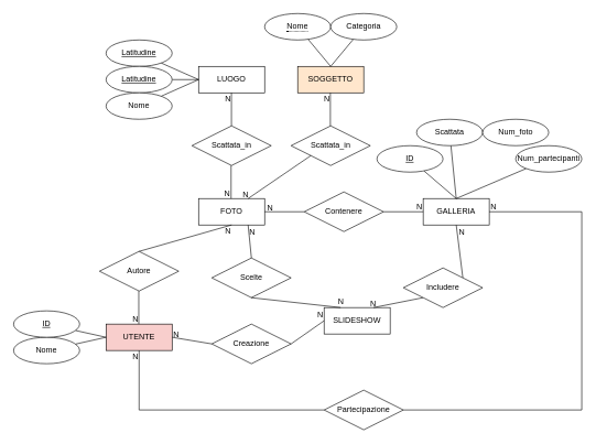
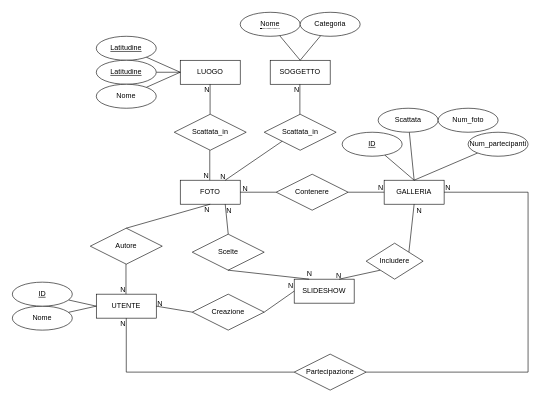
  <mxCell id="0" />
  <mxCell id="1" parent="0" />
  <mxCell id="2" value="FOTO" style="whiteSpace=wrap;html=1;align=center;" parent="1" vertex="1"><mxGeometry x="300" y="300" width="100" height="40" as="geometry" /></mxCell>
- <mxCell id="3" value="UTENTE" style="whiteSpace=wrap;html=1;align=center;fillColor=#f8cecc;" parent="1" vertex="1"><mxGeometry y="490" width="100" height="40" as="geometry" x="160" /></mxCell>
+ <mxCell id="3" value="UTENTE" style="whiteSpace=wrap;html=1;align=center;" parent="1" vertex="1"><mxGeometry y="490" width="100" height="40" as="geometry" x="160" /></mxCell>
  <mxCell id="4" value="GALLERIA" style="whiteSpace=wrap;html=1;align=center;" parent="1" vertex="1"><mxGeometry x="640" y="300" width="100" height="40" as="geometry" /></mxCell>
- <mxCell id="5" value="SOGGETTO" style="whiteSpace=wrap;html=1;align=center;fillColor=#ffe6cc;" parent="1" vertex="1"><mxGeometry x="450" y="100" width="100" height="40" as="geometry" /></mxCell>
+ <mxCell id="5" value="SOGGETTO" style="whiteSpace=wrap;html=1;align=center;" parent="1" vertex="1"><mxGeometry x="450" y="100" width="100" height="40" as="geometry" /></mxCell>
  <mxCell id="6" value="LUOGO" style="whiteSpace=wrap;html=1;align=center;" parent="1" vertex="1"><mxGeometry x="300" y="100" width="100" height="40" as="geometry" /></mxCell>
  <mxCell id="7" style="rounded=0;orthogonalLoop=1;jettySize=auto;html=1;endArrow=none;endFill=0;" parent="1" source="8" edge="1"><mxGeometry relative="1" as="geometry"><mxPoint y="510" as="targetPoint" x="160" /></mxGeometry></mxCell>
  <mxCell id="8" value="Nome" style="ellipse;whiteSpace=wrap;html=1;align=center;" parent="1" vertex="1"><mxGeometry x="20" y="510" width="100" height="40" as="geometry" /></mxCell>
  <mxCell id="9" style="rounded=0;orthogonalLoop=1;jettySize=auto;html=1;entryX=0;entryY=0.5;entryDx=0;entryDy=0;endArrow=none;endFill=0;" parent="1" source="10" edge="1"><mxGeometry relative="1" as="geometry"><mxPoint y="510" as="targetPoint" x="160" /></mxGeometry></mxCell>
  <mxCell id="10" value="&lt;u&gt;ID&lt;/u&gt;" style="ellipse;whiteSpace=wrap;html=1;align=center;" parent="1" vertex="1"><mxGeometry x="20" y="470" width="100" height="40" as="geometry" /></mxCell>
  <mxCell id="11" value="Autore" style="shape=rhombus;perimeter=rhombusPerimeter;whiteSpace=wrap;html=1;align=center;" parent="1" vertex="1"><mxGeometry x="150" y="380" width="120" height="60" as="geometry" /></mxCell>
  <mxCell id="12" value="" style="endArrow=none;html=1;rounded=0;exitX=0.5;exitY=0;exitDx=0;exitDy=0;entryX=0.5;entryY=1;entryDx=0;entryDy=0;" parent="1" source="11" target="2" edge="1"><mxGeometry relative="1" as="geometry"><mxPoint x="440" y="310" as="sourcePoint" /><mxPoint x="380" y="360" as="targetPoint" /></mxGeometry></mxCell>
  <mxCell id="13" value="N" style="resizable=0;html=1;whiteSpace=wrap;align=right;verticalAlign=bottom;" parent="12" connectable="0" vertex="1"><mxGeometry x="1" relative="1" as="geometry"><mxPoint y="17" as="offset" /></mxGeometry></mxCell>
  <mxCell id="14" value="" style="endArrow=none;html=1;rounded=0;exitX=0.5;exitY=1;exitDx=0;exitDy=0;entryX=0.5;entryY=0;entryDx=0;entryDy=0;" parent="1" edge="1"><mxGeometry relative="1" as="geometry"><mxPoint x="209.5" y="440" as="sourcePoint" /><mxPoint x="209.5" y="490" as="targetPoint" /></mxGeometry></mxCell>
  <mxCell id="15" value="N" style="resizable=0;html=1;whiteSpace=wrap;align=right;verticalAlign=bottom;" parent="14" connectable="0" vertex="1"><mxGeometry x="1" relative="1" as="geometry"><mxPoint y="1" as="offset" /></mxGeometry></mxCell>
  <mxCell id="16" value="" style="endArrow=none;html=1;rounded=0;exitX=0.5;exitY=0;exitDx=0;exitDy=0;entryX=0.5;entryY=1;entryDx=0;entryDy=0;" parent="1" edge="1"><mxGeometry relative="1" as="geometry"><mxPoint x="349.75" y="190" as="sourcePoint" /><mxPoint x="349.75" y="140" as="targetPoint" /></mxGeometry></mxCell>
  <mxCell id="17" value="N" style="resizable=0;html=1;whiteSpace=wrap;align=right;verticalAlign=bottom;" parent="16" connectable="0" vertex="1"><mxGeometry x="1" relative="1" as="geometry"><mxPoint y="17" as="offset" /></mxGeometry></mxCell>
  <mxCell id="18" value="" style="endArrow=none;html=1;rounded=0;exitX=0.5;exitY=1;exitDx=0;exitDy=0;entryX=0.5;entryY=0;entryDx=0;entryDy=0;" parent="1" edge="1"><mxGeometry relative="1" as="geometry"><mxPoint x="349.25" y="250" as="sourcePoint" /><mxPoint x="349.25" y="300" as="targetPoint" /></mxGeometry></mxCell>
  <mxCell id="19" value="N" style="resizable=0;html=1;whiteSpace=wrap;align=right;verticalAlign=bottom;" parent="18" connectable="0" vertex="1"><mxGeometry x="1" relative="1" as="geometry"><mxPoint y="1" as="offset" /></mxGeometry></mxCell>
  <mxCell id="20" value="Scattata_in" style="shape=rhombus;perimeter=rhombusPerimeter;whiteSpace=wrap;html=1;align=center;" parent="1" vertex="1"><mxGeometry x="290" y="190" width="120" height="60" as="geometry" /></mxCell>
  <mxCell id="21" style="rounded=0;orthogonalLoop=1;jettySize=auto;html=1;entryX=0;entryY=0.5;entryDx=0;entryDy=0;endArrow=none;endFill=0;" parent="1" source="22" target="6" edge="1"><mxGeometry relative="1" as="geometry" /></mxCell>
  <mxCell id="22" value="&lt;u&gt;Latitudine&lt;/u&gt;" style="ellipse;whiteSpace=wrap;html=1;align=center;" parent="1" vertex="1"><mxGeometry y="60" width="100" height="40" as="geometry" x="160" /></mxCell>
  <mxCell id="23" style="rounded=0;orthogonalLoop=1;jettySize=auto;html=1;entryX=0;entryY=0.5;entryDx=0;entryDy=0;endArrow=none;endFill=0;" parent="1" source="24" target="6" edge="1"><mxGeometry relative="1" as="geometry" /></mxCell>
  <mxCell id="24" value="&lt;u&gt;Latitudine&lt;/u&gt;" style="ellipse;whiteSpace=wrap;html=1;align=center;" parent="1" vertex="1"><mxGeometry y="100" width="100" height="40" as="geometry" x="160" /></mxCell>
  <mxCell id="25" style="rounded=0;orthogonalLoop=1;jettySize=auto;html=1;entryX=0;entryY=0.5;entryDx=0;entryDy=0;endArrow=none;endFill=0;" parent="1" source="26" target="6" edge="1"><mxGeometry relative="1" as="geometry" /></mxCell>
  <mxCell id="26" value="Nome" style="ellipse;whiteSpace=wrap;html=1;align=center;" parent="1" vertex="1"><mxGeometry y="140" width="100" height="40" as="geometry" x="160" /></mxCell>
  <mxCell id="27" value="Scattata_in" style="shape=rhombus;perimeter=rhombusPerimeter;whiteSpace=wrap;html=1;align=center;" parent="1" vertex="1"><mxGeometry x="440" y="190" width="120" height="60" as="geometry" /></mxCell>
  <mxCell id="28" value="" style="endArrow=none;html=1;rounded=0;exitX=0;exitY=1;exitDx=0;exitDy=0;entryX=0.75;entryY=0;entryDx=0;entryDy=0;" parent="1" source="27" target="2" edge="1"><mxGeometry relative="1" as="geometry"><mxPoint x="360" y="400" as="sourcePoint" /><mxPoint x="360" y="350" as="targetPoint" /></mxGeometry></mxCell>
  <mxCell id="29" value="N" style="resizable=0;html=1;whiteSpace=wrap;align=right;verticalAlign=bottom;" parent="28" connectable="0" vertex="1"><mxGeometry x="1" relative="1" as="geometry"><mxPoint x="2" y="2" as="offset" /></mxGeometry></mxCell>
  <mxCell id="30" value="" style="endArrow=none;html=1;rounded=0;exitX=0.5;exitY=0;exitDx=0;exitDy=0;entryX=0.5;entryY=1;entryDx=0;entryDy=0;" parent="1" edge="1"><mxGeometry relative="1" as="geometry"><mxPoint x="499.5" y="190" as="sourcePoint" /><mxPoint x="499.5" y="140" as="targetPoint" /></mxGeometry></mxCell>
  <mxCell id="31" value="N" style="resizable=0;html=1;whiteSpace=wrap;align=right;verticalAlign=bottom;" parent="30" connectable="0" vertex="1"><mxGeometry x="1" relative="1" as="geometry"><mxPoint y="17" as="offset" /></mxGeometry></mxCell>
  <mxCell id="32" style="rounded=0;orthogonalLoop=1;jettySize=auto;html=1;entryX=0.5;entryY=0;entryDx=0;entryDy=0;endArrow=none;endFill=0;" parent="1" target="5" edge="1"><mxGeometry relative="1" as="geometry"><mxPoint x="534.189" y="58.974" as="sourcePoint" /></mxGeometry></mxCell>
  <mxCell id="33" style="rounded=0;orthogonalLoop=1;jettySize=auto;html=1;entryX=0.5;entryY=0;entryDx=0;entryDy=0;endArrow=none;endFill=0;" parent="1" target="5" edge="1"><mxGeometry relative="1" as="geometry"><mxPoint x="465.811" y="58.974" as="sourcePoint" /></mxGeometry></mxCell>
  <mxCell id="34" value="SLIDESHOW" style="whiteSpace=wrap;html=1;align=center;" parent="1" vertex="1"><mxGeometry x="490" y="465" width="100" height="40" as="geometry" /></mxCell>
  <mxCell id="35" value="Contenere" style="shape=rhombus;perimeter=rhombusPerimeter;whiteSpace=wrap;html=1;align=center;" parent="1" vertex="1"><mxGeometry x="460" y="290" width="120" height="60" as="geometry" /></mxCell>
  <mxCell id="36" value="Scelte" style="shape=rhombus;perimeter=rhombusPerimeter;whiteSpace=wrap;html=1;align=center;" parent="1" vertex="1"><mxGeometry x="320" y="390" width="120" height="60" as="geometry" /></mxCell>
  <mxCell id="37" value="" style="endArrow=none;html=1;rounded=0;entryX=0.75;entryY=1;entryDx=0;entryDy=0;exitX=0.5;exitY=0;exitDx=0;exitDy=0;" parent="1" source="36" target="2" edge="1"><mxGeometry relative="1" as="geometry"><mxPoint x="300" y="409.5" as="sourcePoint" /><mxPoint x="460" y="409.5" as="targetPoint" /></mxGeometry></mxCell>
  <mxCell id="38" value="N" style="resizable=0;html=1;whiteSpace=wrap;align=right;verticalAlign=bottom;" parent="37" connectable="0" vertex="1"><mxGeometry x="1" relative="1" as="geometry"><mxPoint x="12" y="19" as="offset" /></mxGeometry></mxCell>
  <mxCell id="39" value="" style="endArrow=none;html=1;rounded=0;exitX=1;exitY=0.5;exitDx=0;exitDy=0;" parent="1" source="35" edge="1"><mxGeometry relative="1" as="geometry"><mxPoint x="480" y="320" as="sourcePoint" /><mxPoint x="640" y="320" as="targetPoint" /></mxGeometry></mxCell>
  <mxCell id="40" value="N" style="resizable=0;html=1;whiteSpace=wrap;align=right;verticalAlign=bottom;" parent="39" connectable="0" vertex="1"><mxGeometry x="1" relative="1" as="geometry" /></mxCell>
  <mxCell id="41" value="" style="endArrow=none;html=1;rounded=0;" parent="1" edge="1"><mxGeometry relative="1" as="geometry"><mxPoint x="460" y="320" as="sourcePoint" /><mxPoint x="400" y="320" as="targetPoint" /></mxGeometry></mxCell>
  <mxCell id="42" value="N" style="resizable=0;html=1;whiteSpace=wrap;align=right;verticalAlign=bottom;" parent="41" connectable="0" vertex="1"><mxGeometry x="1" relative="1" as="geometry"><mxPoint x="14" y="2" as="offset" /></mxGeometry></mxCell>
  <mxCell id="43" value="" style="endArrow=none;html=1;rounded=0;exitX=1;exitY=0;exitDx=0;exitDy=0;entryX=0.5;entryY=1;entryDx=0;entryDy=0;" parent="1" source="53" target="4" edge="1"><mxGeometry relative="1" as="geometry"><mxPoint x="630" y="404" as="sourcePoint" /><mxPoint x="790" y="404" as="targetPoint" /></mxGeometry></mxCell>
  <mxCell id="44" value="N" style="resizable=0;html=1;whiteSpace=wrap;align=right;verticalAlign=bottom;" parent="43" connectable="0" vertex="1"><mxGeometry x="1" relative="1" as="geometry"><mxPoint x="14" y="19" as="offset" /></mxGeometry></mxCell>
  <mxCell id="45" value="" style="endArrow=none;html=1;rounded=0;exitX=0;exitY=1;exitDx=0;exitDy=0;entryX=0.75;entryY=0;entryDx=0;entryDy=0;" parent="1" source="53" target="34" edge="1"><mxGeometry relative="1" as="geometry"><mxPoint x="500" y="530" as="sourcePoint" /><mxPoint x="660" y="530" as="targetPoint" /></mxGeometry></mxCell>
  <mxCell id="46" value="N" style="resizable=0;html=1;whiteSpace=wrap;align=right;verticalAlign=bottom;" parent="45" connectable="0" vertex="1"><mxGeometry x="1" relative="1" as="geometry"><mxPoint x="5" y="2" as="offset" /></mxGeometry></mxCell>
  <mxCell id="47" value="" style="endArrow=none;html=1;rounded=0;entryX=0;entryY=0.5;entryDx=0;entryDy=0;exitX=1;exitY=0.5;exitDx=0;exitDy=0;" parent="1" source="54" target="34" edge="1"><mxGeometry relative="1" as="geometry"><mxPoint x="340" y="610" as="sourcePoint" /><mxPoint x="500" y="610" as="targetPoint" /></mxGeometry></mxCell>
  <mxCell id="48" value="N" style="resizable=0;html=1;whiteSpace=wrap;align=right;verticalAlign=bottom;" parent="47" connectable="0" vertex="1"><mxGeometry x="1" relative="1" as="geometry" /></mxCell>
  <mxCell id="49" value="" style="endArrow=none;html=1;rounded=0;entryX=1;entryY=0.5;entryDx=0;entryDy=0;exitX=0;exitY=0.5;exitDx=0;exitDy=0;" parent="1" source="54" target="3" edge="1"><mxGeometry relative="1" as="geometry"><mxPoint x="790" y="410" as="sourcePoint" /><mxPoint x="950" y="410" as="targetPoint" /></mxGeometry></mxCell>
  <mxCell id="50" value="N" style="resizable=0;html=1;whiteSpace=wrap;align=right;verticalAlign=bottom;" parent="49" connectable="0" vertex="1"><mxGeometry x="1" relative="1" as="geometry"><mxPoint x="12" y="4" as="offset" /></mxGeometry></mxCell>
  <mxCell id="51" value="" style="endArrow=none;html=1;rounded=0;exitX=0.5;exitY=1;exitDx=0;exitDy=0;entryX=0.25;entryY=0;entryDx=0;entryDy=0;" parent="1" target="34" edge="1"><mxGeometry relative="1" as="geometry"><mxPoint x="379.5" y="450" as="sourcePoint" /><mxPoint x="379.5" y="500" as="targetPoint" /></mxGeometry></mxCell>
  <mxCell id="52" value="N" style="resizable=0;html=1;whiteSpace=wrap;align=right;verticalAlign=bottom;" parent="51" connectable="0" vertex="1"><mxGeometry x="1" relative="1" as="geometry"><mxPoint x="6" y="-1" as="offset" /></mxGeometry></mxCell>
- <mxCell id="53" value="Includere" style="shape=rhombus;perimeter=rhombusPerimeter;whiteSpace=wrap;html=1;align=center;" parent="1" vertex="1"><mxGeometry x="610" y="405" width="120" height="60" as="geometry" /></mxCell>
+ <mxCell id="53" value="Includere" style="shape=rhombus;perimeter=rhombusPerimeter;whiteSpace=wrap;html=1;align=center;" parent="1" vertex="1"><mxGeometry x="610" y="405" width="95" height="60" as="geometry" /></mxCell>
  <mxCell id="54" value="Creazione" style="shape=rhombus;perimeter=rhombusPerimeter;whiteSpace=wrap;html=1;align=center;" parent="1" vertex="1"><mxGeometry x="320" y="490" width="120" height="60" as="geometry" /></mxCell>
  <mxCell id="55" value="Partecipazione" style="shape=rhombus;perimeter=rhombusPerimeter;whiteSpace=wrap;html=1;align=center;" parent="1" vertex="1"><mxGeometry x="490" y="590" width="120" height="60" as="geometry" /></mxCell>
  <mxCell id="56" value="" style="endArrow=none;html=1;rounded=0;entryX=1;entryY=0.5;entryDx=0;entryDy=0;exitX=1;exitY=0.5;exitDx=0;exitDy=0;" parent="1" source="55" target="4" edge="1"><mxGeometry relative="1" as="geometry"><mxPoint x="610" y="609.5" as="sourcePoint" /><mxPoint x="950" y="610" as="targetPoint" /><Array as="points"><mxPoint x="880" y="620" /><mxPoint x="880" y="320" /></Array></mxGeometry></mxCell>
  <mxCell id="57" value="N" style="resizable=0;html=1;whiteSpace=wrap;align=right;verticalAlign=bottom;" parent="56" connectable="0" vertex="1"><mxGeometry x="1" relative="1" as="geometry"><mxPoint x="12" y="1" as="offset" /></mxGeometry></mxCell>
  <mxCell id="58" value="" style="endArrow=none;html=1;rounded=0;entryX=0.5;entryY=1;entryDx=0;entryDy=0;exitX=0;exitY=0.5;exitDx=0;exitDy=0;" parent="1" source="55" target="3" edge="1"><mxGeometry relative="1" as="geometry"><mxPoint x="310" y="625" as="sourcePoint" /><mxPoint x="250" y="615" as="targetPoint" /><Array as="points"><mxPoint x="210" y="620" /></Array></mxGeometry></mxCell>
  <mxCell id="59" value="N" style="resizable=0;html=1;whiteSpace=wrap;align=right;verticalAlign=bottom;" parent="58" connectable="0" vertex="1"><mxGeometry x="1" relative="1" as="geometry"><mxPoint y="18" as="offset" /></mxGeometry></mxCell>
  <mxCell id="60" value="&lt;span style=&quot;border-bottom: 1px dotted&quot;&gt;Nome&lt;/span&gt;" style="ellipse;whiteSpace=wrap;html=1;align=center;" parent="1" vertex="1"><mxGeometry x="400" y="20" width="100" height="40" as="geometry" /></mxCell>
  <mxCell id="61" value="Categoria" style="ellipse;whiteSpace=wrap;html=1;align=center;" parent="1" vertex="1"><mxGeometry x="500" y="20" width="100" height="40" as="geometry" /></mxCell>
  <mxCell id="62" style="rounded=0;orthogonalLoop=1;jettySize=auto;html=1;entryX=0.5;entryY=0;entryDx=0;entryDy=0;endArrow=none;endFill=0;" parent="1" source="63" target="4" edge="1"><mxGeometry relative="1" as="geometry" /></mxCell>
  <mxCell id="63" value="&lt;u&gt;ID&lt;/u&gt;" style="ellipse;whiteSpace=wrap;html=1;align=center;" parent="1" vertex="1"><mxGeometry x="570" y="220" width="100" height="40" as="geometry" /></mxCell>
  <mxCell id="64" style="rounded=0;orthogonalLoop=1;jettySize=auto;html=1;entryX=0.5;entryY=0;entryDx=0;entryDy=0;endArrow=none;endFill=0;" parent="1" source="65" target="4" edge="1"><mxGeometry relative="1" as="geometry"><mxPoint x="720" y="260" as="targetPoint" /></mxGeometry></mxCell>
  <mxCell id="65" value="Scattata" style="ellipse;whiteSpace=wrap;html=1;align=center;" parent="1" vertex="1"><mxGeometry x="630" y="180" width="100" height="40" as="geometry" /></mxCell>
  <mxCell id="66" value="Num_foto" style="ellipse;whiteSpace=wrap;html=1;align=center;" parent="1" vertex="1"><mxGeometry x="730" y="180" width="100" height="40" as="geometry" /></mxCell>
  <mxCell id="67" style="rounded=0;orthogonalLoop=1;jettySize=auto;html=1;entryX=0.5;entryY=0;entryDx=0;entryDy=0;endArrow=none;endFill=0;" parent="1" source="68" target="4" edge="1"><mxGeometry relative="1" as="geometry" /></mxCell>
  <mxCell id="68" value="Num_partecipanti" style="ellipse;whiteSpace=wrap;html=1;align=center;" parent="1" vertex="1"><mxGeometry x="780" y="220" width="100" height="40" as="geometry" /></mxCell>
